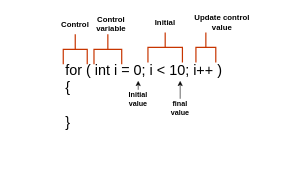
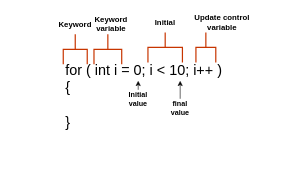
  <mxCell id="0" />
  <mxCell id="1" parent="0" />
  <mxCell id="2" value="&lt;font&gt;&lt;font size=&quot;5&quot;&gt;&lt;span style=&quot;caret-color: rgb(204, 0, 0);&quot;&gt;&amp;nbsp; &amp;nbsp; &amp;nbsp; &amp;nbsp; &amp;nbsp; &amp;nbsp; &amp;nbsp;for ( int i = 0; i &amp;lt; 10; i++ ) &amp;nbsp;&lt;/span&gt;&lt;/font&gt;&lt;font size=&quot;5&quot;&gt;&amp;nbsp;&lt;/font&gt;&lt;/font&gt;&lt;div style=&quot;font-size: 24px;&quot;&gt;&lt;font style=&quot;font-size: 24px;&quot;&gt;&amp;nbsp; &amp;nbsp; &amp;nbsp; &amp;nbsp; &amp;nbsp; &amp;nbsp; &amp;nbsp;{ &amp;nbsp;&lt;/font&gt;&lt;div&gt;&lt;div&gt;&lt;font style=&quot;font-size: 24px;&quot;&gt;&amp;nbsp; &amp;nbsp; &amp;nbsp; &amp;nbsp; &amp;nbsp; &amp;nbsp; &amp;nbsp; &amp;nbsp; &amp;nbsp; &amp;nbsp;&lt;/font&gt;&amp;nbsp; &amp;nbsp;&lt;/div&gt;&lt;div&gt;&lt;font style=&quot;font-size: 24px;&quot;&gt;&amp;nbsp; &amp;nbsp; &amp;nbsp; &amp;nbsp; &amp;nbsp; &amp;nbsp; &amp;nbsp;}&lt;/font&gt;&lt;/div&gt;&lt;/div&gt;&lt;/div&gt;" style="text;html=1;align=left;verticalAlign=middle;whiteSpace=wrap;rounded=0;" vertex="1" parent="1"><mxGeometry x="20" y="54" width="440" height="211.25" as="geometry" /></mxCell>
  <mxCell id="3" value="" style="strokeWidth=2;html=1;shape=mxgraph.flowchart.annotation_2;align=left;labelPosition=right;pointerEvents=1;rotation=90;fillColor=#fa6800;fontColor=#CC99FF;strokeColor=#C73500;" vertex="1" parent="1"><mxGeometry x="100" y="61.5" width="50" height="40" as="geometry" /></mxCell>
  <mxCell id="4" value="" style="strokeWidth=2;html=1;shape=mxgraph.flowchart.annotation_2;align=left;labelPosition=right;pointerEvents=1;rotation=90;fillColor=#fa6800;fontColor=#CC99FF;strokeColor=#C73500;" vertex="1" parent="1"><mxGeometry x="154.38" y="58.38" width="50" height="46.25" as="geometry" /></mxCell>
- <mxCell id="5" value="Control" style="text;html=1;align=center;verticalAlign=middle;whiteSpace=wrap;rounded=0;fontSize=13;fontStyle=1" vertex="1" parent="1"><mxGeometry x="95" y="24" width="60" height="30" as="geometry" /></mxCell>
- <mxCell id="6" value="Control variable" style="text;html=1;align=center;verticalAlign=middle;whiteSpace=wrap;rounded=0;fontSize=13;fontStyle=1" vertex="1" parent="1"><mxGeometry x="140" y="24" width="90" height="30" as="geometry" /></mxCell>
+ <mxCell id="5" value="Keyword" style="text;html=1;align=center;verticalAlign=middle;whiteSpace=wrap;rounded=0;fontSize=13;fontStyle=1" vertex="1" parent="1"><mxGeometry x="95" y="24" width="60" height="30" as="geometry" /></mxCell>
+ <mxCell id="6" value="Keyword variable" style="text;html=1;align=center;verticalAlign=middle;whiteSpace=wrap;rounded=0;fontSize=13;fontStyle=1" vertex="1" parent="1"><mxGeometry x="140" y="24" width="90" height="30" as="geometry" /></mxCell>
  <mxCell id="7" value="" style="strokeWidth=2;html=1;shape=mxgraph.flowchart.annotation_2;align=left;labelPosition=right;pointerEvents=1;rotation=90;fillColor=#fa6800;fontColor=#CC99FF;strokeColor=#C73500;" vertex="1" parent="1"><mxGeometry x="250.01" y="49.63" width="50" height="57.5" as="geometry" /></mxCell>
  <mxCell id="8" value="Initial" style="text;html=1;align=center;verticalAlign=middle;whiteSpace=wrap;rounded=0;fontSize=13;fontStyle=1" vertex="1" parent="1"><mxGeometry x="230" y="20.87" width="90" height="30" as="geometry" /></mxCell>
  <mxCell id="9" value="" style="strokeWidth=2;html=1;shape=mxgraph.flowchart.annotation_2;align=left;labelPosition=right;pointerEvents=1;rotation=90;fillColor=#fa6800;fontColor=#CC99FF;strokeColor=#C73500;" vertex="1" parent="1"><mxGeometry x="317.83" y="61.82" width="50" height="33.13" as="geometry" /></mxCell>
- <mxCell id="10" value="Update control&lt;div&gt;value&lt;/div&gt;" style="text;html=1;align=center;verticalAlign=middle;whiteSpace=wrap;rounded=0;fontSize=13;fontStyle=1" vertex="1" parent="1"><mxGeometry x="310" y="20.87" width="120" height="30" as="geometry" /></mxCell>
+ <mxCell id="10" value="Update control&lt;div&gt;variable&lt;/div&gt;" style="text;html=1;align=center;verticalAlign=middle;whiteSpace=wrap;rounded=0;fontSize=13;fontStyle=1" vertex="1" parent="1"><mxGeometry x="310" y="20.87" width="120" height="30" as="geometry" /></mxCell>
  <mxCell id="11" value="Initial value" style="text;html=1;align=center;verticalAlign=middle;whiteSpace=wrap;rounded=0;fontStyle=1" vertex="1" parent="1"><mxGeometry x="200" y="149" width="60" height="30" as="geometry" /></mxCell>
  <mxCell id="12" value="final value" style="text;html=1;align=center;verticalAlign=middle;whiteSpace=wrap;rounded=0;fontStyle=1" vertex="1" parent="1"><mxGeometry x="270" y="164" width="60" height="30" as="geometry" /></mxCell>
  <mxCell id="13" value="" style="endArrow=classic;html=1;rounded=0;exitX=0.5;exitY=0;exitDx=0;exitDy=0;startSize=0;" edge="1" parent="1" source="11"><mxGeometry width="50" height="50" relative="1" as="geometry"><mxPoint x="630" y="144" as="sourcePoint" /><mxPoint x="230" y="134" as="targetPoint" /></mxGeometry></mxCell>
  <mxCell id="14" value="" style="endArrow=classic;html=1;rounded=0;exitX=0.5;exitY=0;exitDx=0;exitDy=0;startSize=0;" edge="1" parent="1"><mxGeometry width="50" height="50" relative="1" as="geometry"><mxPoint x="300.01" y="164" as="sourcePoint" /><mxPoint x="300.01" y="134" as="targetPoint" /></mxGeometry></mxCell>
